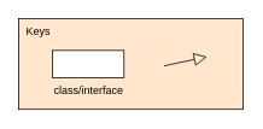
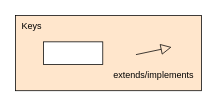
  <mxCell id="0" />
  <mxCell id="1" parent="0" />
  <mxCell id="2" value="" style="group" vertex="1" connectable="0" parent="1"><mxGeometry x="20" y="20" width="247.5" height="100" as="geometry" /></mxCell>
  <mxCell id="3" value="&amp;nbsp; Keys" style="rounded=0;whiteSpace=wrap;html=1;align=left;verticalAlign=top;fillColor=#ffe6cc;" vertex="1" parent="2"><mxGeometry width="247.5" height="100" as="geometry" /></mxCell>
  <mxCell id="4" value="" style="endArrow=block;html=1;exitX=1;exitY=0.5;exitDx=0;exitDy=0;startArrow=none;startFill=0;endFill=0;endSize=12;" edge="1" parent="2"><mxGeometry width="50" height="50" relative="1" as="geometry"><mxPoint x="160.348" y="52" as="sourcePoint" /><mxPoint x="207.742" y="42" as="targetPoint" /></mxGeometry></mxCell>
- <mxCell id="6" value="class/interface" style="text;html=1;strokeColor=none;fillColor=none;align=center;verticalAlign=middle;whiteSpace=wrap;rounded=0;" vertex="1" parent="2"><mxGeometry x="45.526" y="70" width="62.665" height="20" as="geometry" /></mxCell>
+ <mxCell id="5" value="extends/implements" style="text;html=1;strokeColor=none;fillColor=none;align=center;verticalAlign=middle;whiteSpace=wrap;rounded=0;" vertex="1" parent="2"><mxGeometry x="139.021" y="70" width="89.521" height="20" as="geometry" /></mxCell>
  <mxCell id="7" value="" style="rounded=0;whiteSpace=wrap;html=1;" vertex="1" parent="2"><mxGeometry x="37.501" y="35" width="78.726" height="30" as="geometry" /></mxCell>
